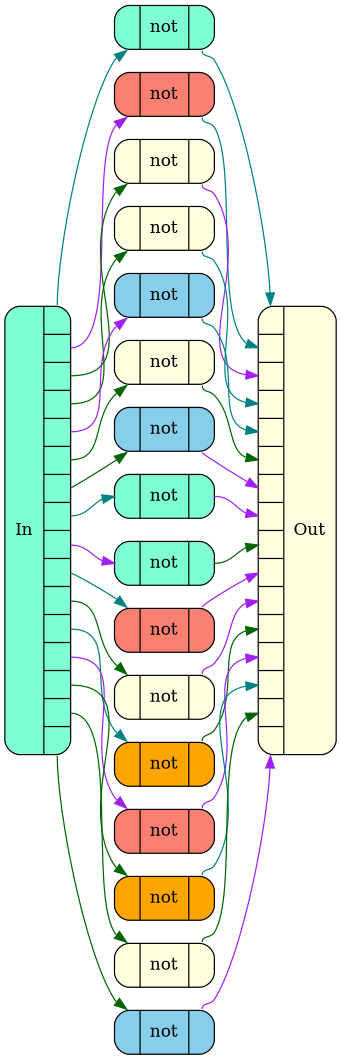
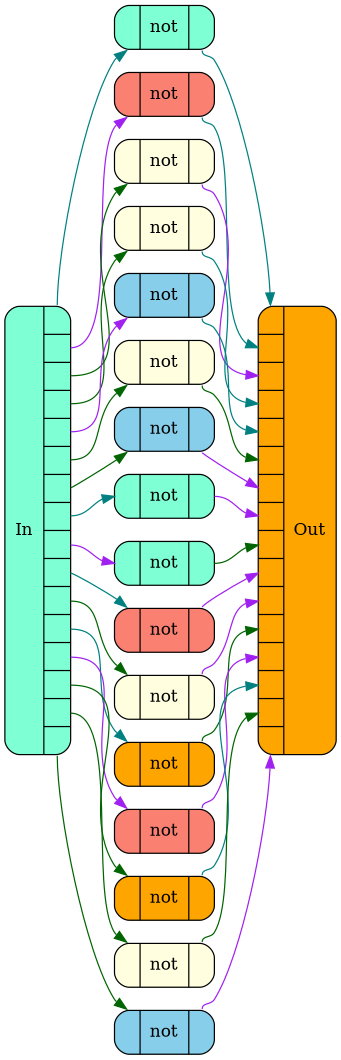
  digraph {
    rankdir=LR
    node [shape=Mrecord style=filled fillcolor=lightyellow]
    edge [headport=In0 tailport=Out0 color=darkgreen]
    n1 [label="{In|{<Out0>|<Out1>|<Out2>|<Out3>|<Out4>|<Out5>|<Out6>|<Out7>|<Out8>|<Out9>|<Out10>|<Out11>|<Out12>|<Out13>|<Out14>|<Out15>}}" fillcolor=aquamarine]
    n2 [label="{{<In0>}|not|{<Out0>}}" fillcolor=aquamarine]
    n3 [label="{{<In0>}|not|{<Out0>}}" fillcolor=salmon]
    n4 [label="{{<In0>}|not|{<Out0>}}"]
    n5 [label="{{<In0>}|not|{<Out0>}}"]
    n6 [label="{{<In0>}|not|{<Out0>}}" fillcolor=skyblue]
    n7 [label="{{<In0>}|not|{<Out0>}}"]
    n8 [label="{{<In0>}|not|{<Out0>}}" fillcolor=skyblue]
    n9 [label="{{<In0>}|not|{<Out0>}}" fillcolor=aquamarine]
    n10 [label="{{<In0>}|not|{<Out0>}}" fillcolor=aquamarine]
    n11 [label="{{<In0>}|not|{<Out0>}}" fillcolor=salmon]
    n12 [label="{{<In0>}|not|{<Out0>}}"]
    n13 [label="{{<In0>}|not|{<Out0>}}" fillcolor=orange]
    n14 [label="{{<In0>}|not|{<Out0>}}" fillcolor=salmon]
    n15 [label="{{<In0>}|not|{<Out0>}}" fillcolor=orange]
    n16 [label="{{<In0>}|not|{<Out0>}}"]
    n17 [label="{{<In0>}|not|{<Out0>}}" fillcolor=skyblue]
-   n18 [label="{{<In0>|<In1>|<In2>|<In3>|<In4>|<In5>|<In6>|<In7>|<In8>|<In9>|<In10>|<In11>|<In12>|<In13>|<In14>|<In15>}|Out}"]
+   n18 [label="{{<In0>|<In1>|<In2>|<In3>|<In4>|<In5>|<In6>|<In7>|<In8>|<In9>|<In10>|<In11>|<In12>|<In13>|<In14>|<In15>}|Out}" fillcolor=orange]
    n1 -> n2 [color=teal]
    n1 -> n3 [tailport=Out1 color=purple]
    n1 -> n4 [tailport=Out2]
    n1 -> n5 [tailport=Out3]
    n1 -> n6 [tailport=Out4 color=purple]
    n1 -> n7 [tailport=Out5]
    n1 -> n8 [tailport=Out6]
    n1 -> n9 [tailport=Out7 color=teal]
    n1 -> n10 [tailport=Out8 color=purple]
    n1 -> n11 [tailport=Out9 color=teal]
    n1 -> n12 [tailport=Out10]
    n1 -> n13 [tailport=Out11 color=teal]
    n1 -> n14 [tailport=Out12 color=purple]
    n1 -> n15 [tailport=Out13]
    n1 -> n16 [tailport=Out14]
    n1 -> n17 [tailport=Out15]
    n2 -> n18 [color=teal]
    n3 -> n18 [headport=In1 color=teal]
    n4 -> n18 [headport=In2 color=purple]
    n5 -> n18 [headport=In3 color=teal]
    n6 -> n18 [headport=In4 color=teal]
    n7 -> n18 [headport=In5]
    n8 -> n18 [headport=In6 color=purple]
    n9 -> n18 [headport=In7 color=purple]
    n10 -> n18 [headport=In8]
    n11 -> n18 [headport=In9 color=purple]
    n12 -> n18 [headport=In10 color=purple]
    n13 -> n18 [headport=In11]
    n14 -> n18 [headport=In12 color=purple]
    n15 -> n18 [headport=In13 color=teal]
    n16 -> n18 [headport=In14]
    n17 -> n18 [headport=In15 color=purple]
  }
